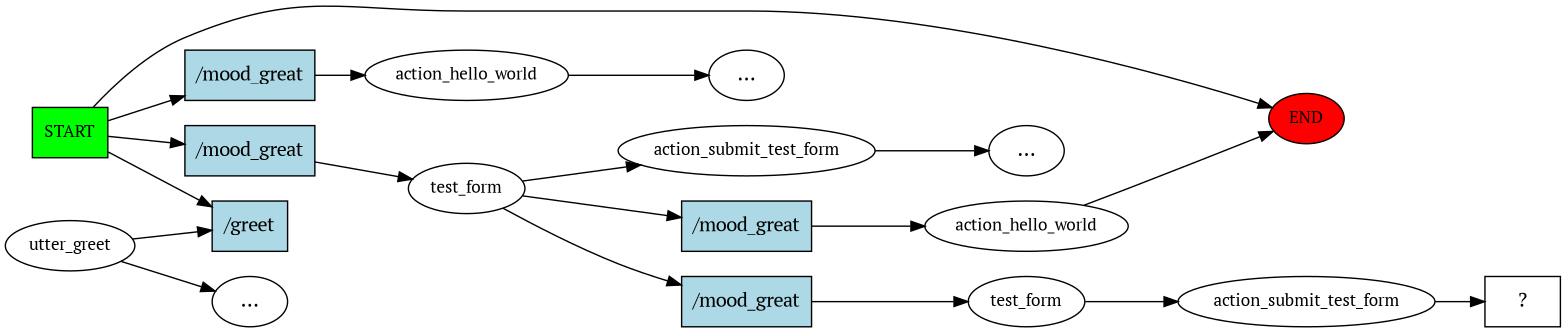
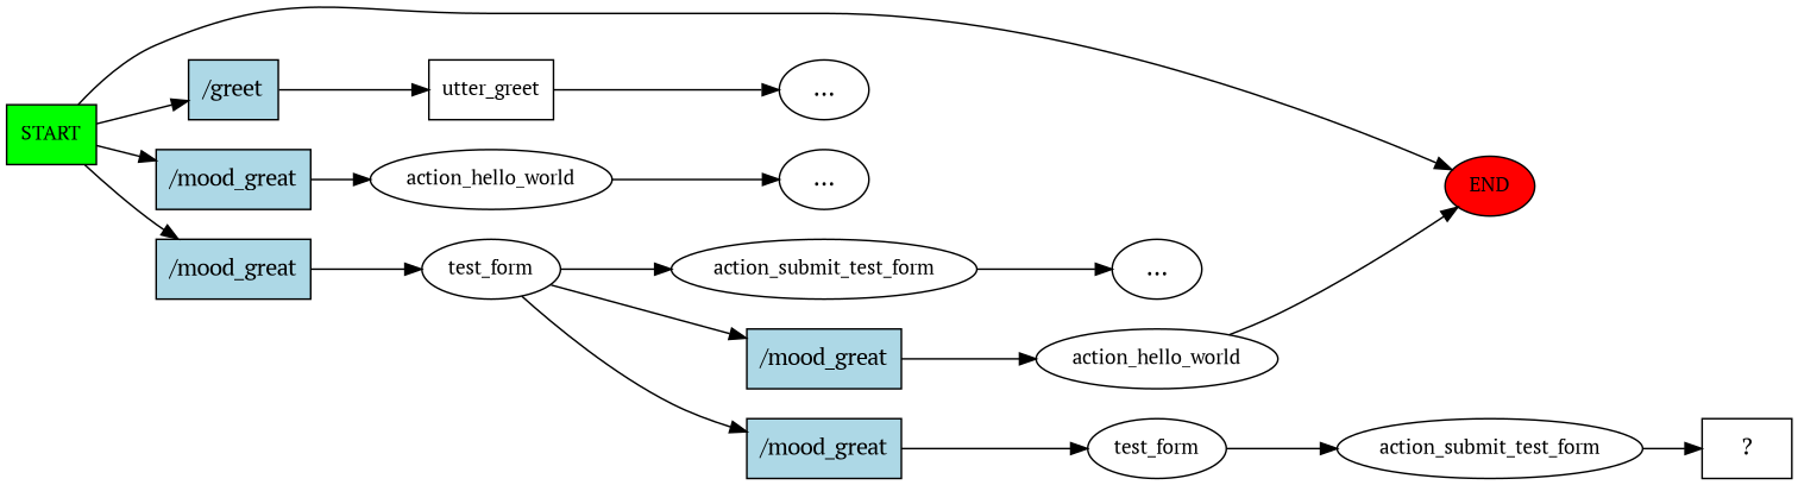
  digraph {
    fontname="PT Serif"
    rankdir=LR
    node [fontname="PT Serif"]
    edge [fontname="PT Serif"]
    n1 [fillcolor=green fontsize=12 label=START shape=box style=filled]
    n2 [fillcolor=red fontsize=12 label=END style=filled]
    n3 [fillcolor=lightblue label="/greet" shape=rect style=filled]
    n4 [fillcolor=lightblue label="/mood_great" shape=rect style=filled]
    n5 [fillcolor=lightblue label="/mood_great" shape=rect style=filled]
-   n6 [fontsize=12 label=utter_greet]
+   n6 [fontsize=12 label=utter_greet shape=box]
    n7 [fontsize=12 label=action_hello_world]
    n8 [fontsize=12 label=test_form]
    n9 [label="..."]
    n10 [label="..."]
    n11 [fontsize=12 label=action_submit_test_form]
    n12 [fillcolor=lightblue label="/mood_great" shape=rect style=filled]
    n13 [fillcolor=lightblue label="/mood_great" shape=rect style=filled]
    n14 [label="..."]
    n15 [fontsize=12 label=action_hello_world]
    n16 [fontsize=12 label=test_form]
    n17 [fontsize=12 label=action_submit_test_form]
    n18 [label="  ?  " shape=rect]
    n1 -> n2
    n1 -> n3
    n1 -> n4
    n1 -> n5
-   n6 -> n3
+   n3 -> n6
    n4 -> n7
    n5 -> n8
    n6 -> n9
    n7 -> n10
    n8 -> n11
    n8 -> n12
    n8 -> n13
    n11 -> n14
    n12 -> n15
    n13 -> n16
    n15 -> n2
    n16 -> n17
    n17 -> n18
  }
